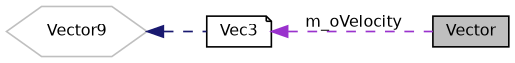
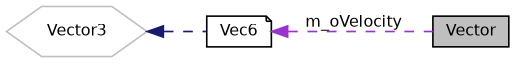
  digraph {
    rankdir=LR
    node [color=black fillcolor=white fontname=Helvetica fontsize=10 style=filled]
    edge [dir=back fontname=Helvetica fontsize=10 labelfontname=Helvetica labelfontsize=10 style=dashed]
    n1 [fillcolor=grey75 fontcolor=black height=0.2 label=Vector shape=box width=0.4]
-   n2 [height=0.2 label=Vec3 shape=note width=0.4]
-   n3 [color=grey75 height=0.2 label=Vector9 shape=hexagon width=0.4]
+   n2 [height=0.2 label=Vec6 shape=note width=0.4]
+   n3 [color=grey75 height=0.2 label=Vector3 shape=hexagon width=0.4]
    n2 -> n1 [color=darkorchid3 label=" m_oVelocity"]
    n3 -> n2 [color=midnightblue]
  }
